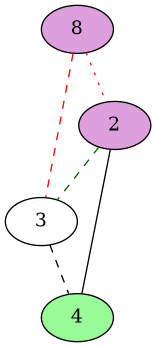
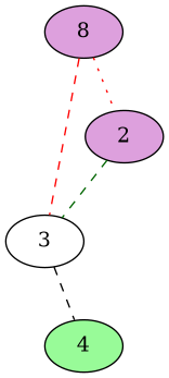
  strict graph {
    node [fillcolor=plum style=filled]
    edge [color=red style=dashed]
    n1 [label=8]
    2
    3 [fillcolor=white]
    4 [fillcolor=palegreen]
    n1 -- 2 [style=dotted]
    n1 -- 3
    2 -- 3 [color=darkgreen]
-   2 -- 4 [color=black style=solid]
    3 -- 4 [color=black]
  }
